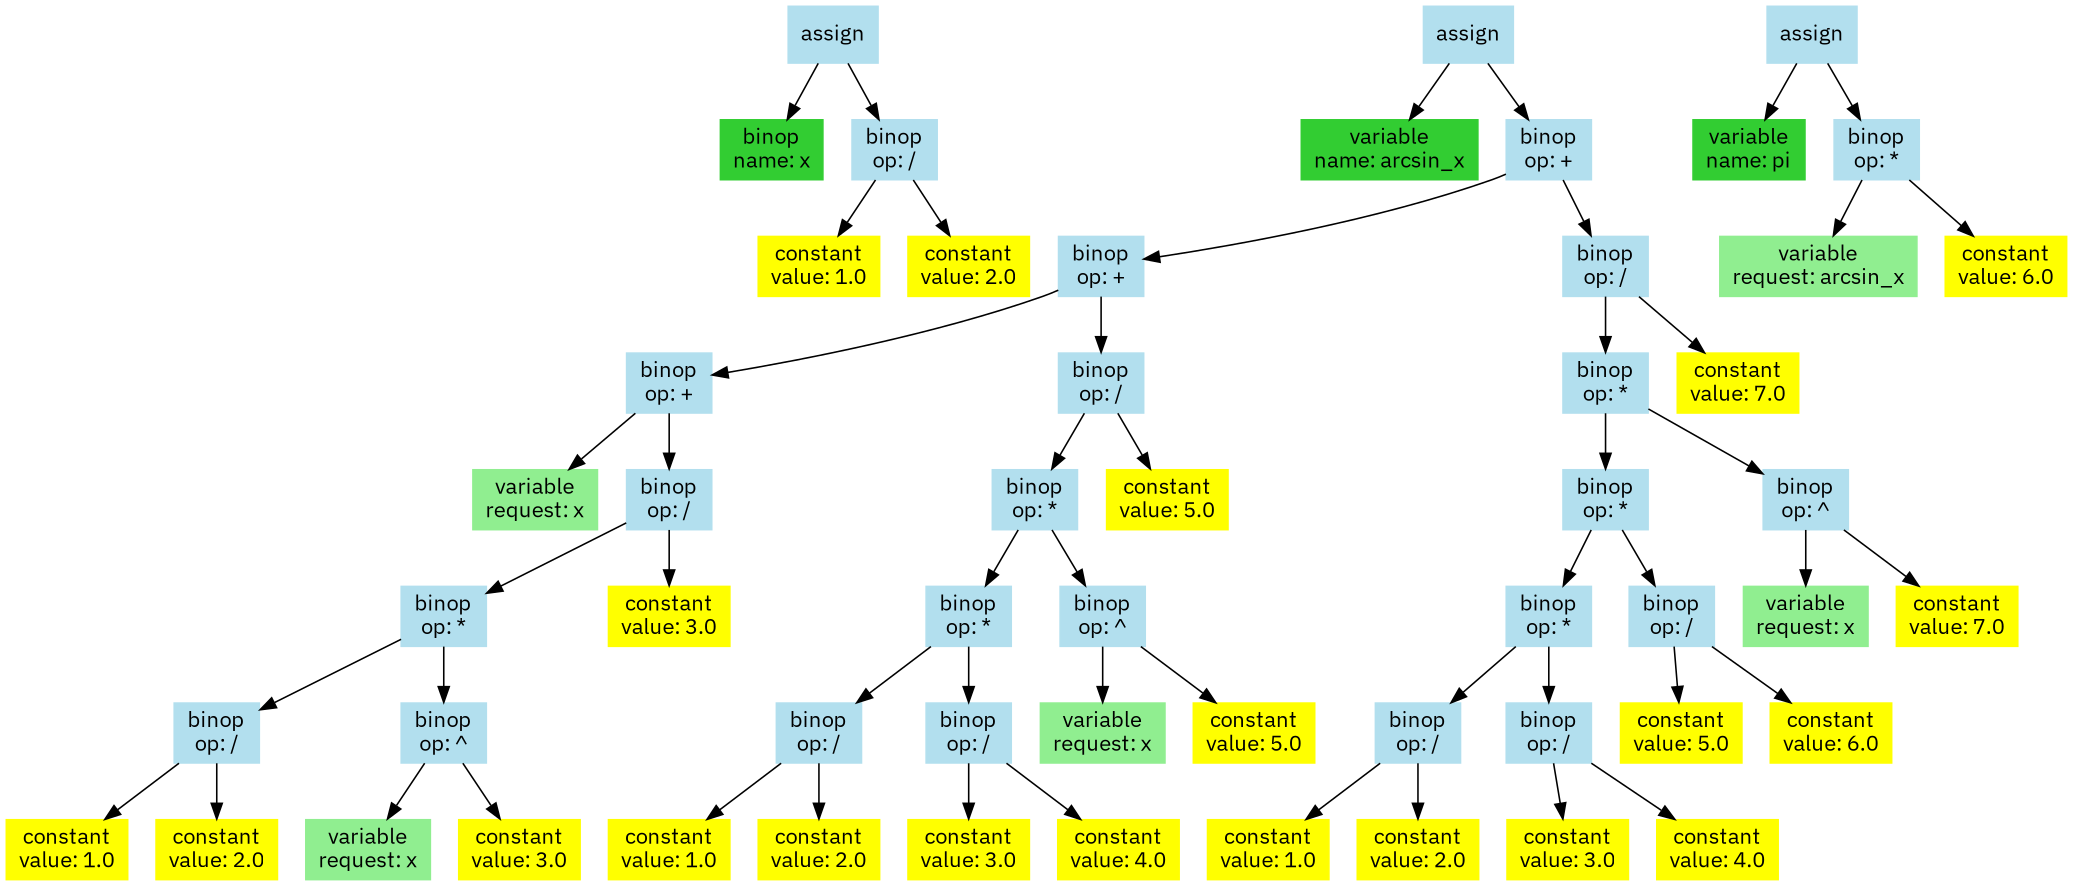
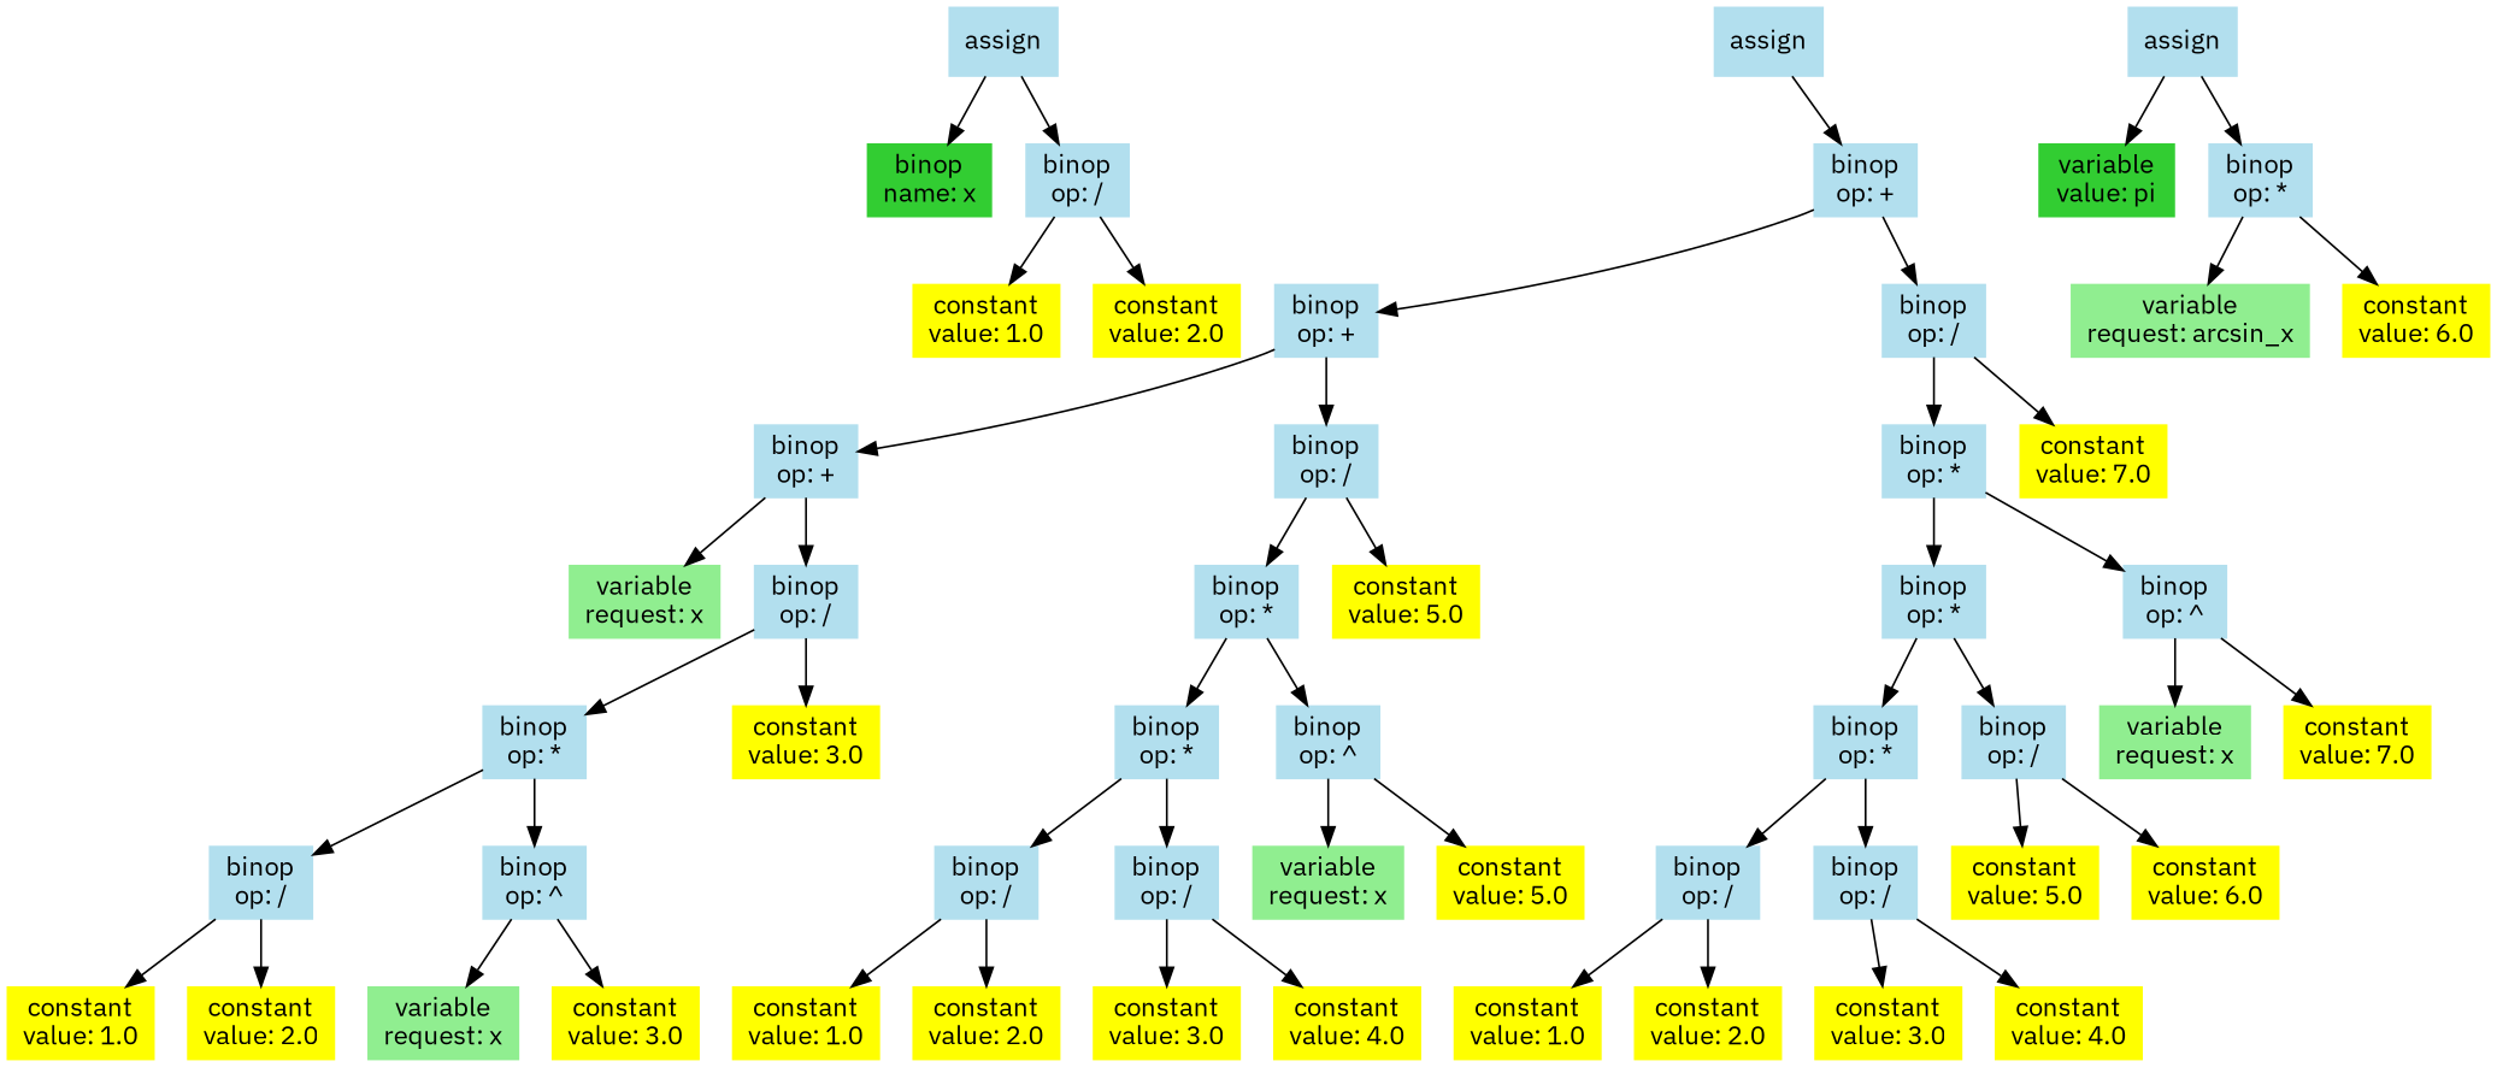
  digraph {
    fontname="IBM Plex Sans"
    node [color=lightblue2 fontname="IBM Plex Sans" shape=box style=filled]
    edge [fontname="IBM Plex Sans"]
    n1 [label=assign]
    n2 [color=limegreen label="binop\nname: x"]
    n3 [label="binop\nop: /"]
    n4 [color=yellow label="constant\nvalue: 1.0"]
    n5 [color=yellow label="constant\nvalue: 2.0"]
    n6 [label=assign]
-   n7 [color=limegreen label="variable\nname: arcsin_x"]
    n8 [label="binop\nop: +"]
    n9 [label="binop\nop: +"]
    n10 [label="binop\nop: /"]
    n11 [label="binop\nop: +"]
    n12 [label="binop\nop: /"]
    n13 [label="binop\nop: *"]
    n14 [color=yellow label="constant\nvalue: 7.0"]
    n15 [color=lightgreen label="variable\nrequest: x"]
    n16 [label="binop\nop: /"]
    n17 [label="binop\nop: *"]
    n18 [color=yellow label="constant\nvalue: 5.0"]
    n19 [label="binop\nop: *"]
    n20 [color=yellow label="constant\nvalue: 3.0"]
    n21 [label="binop\nop: /"]
    n22 [label="binop\nop: ^"]
    n23 [color=yellow label="constant\nvalue: 1.0"]
    n24 [color=yellow label="constant\nvalue: 2.0"]
    n25 [color=lightgreen label="variable\nrequest: x"]
    n26 [color=yellow label="constant\nvalue: 3.0"]
    n27 [label="binop\nop: *"]
    n28 [label="binop\nop: ^"]
    n29 [label="binop\nop: /"]
    n30 [label="binop\nop: /"]
    n31 [color=lightgreen label="variable\nrequest: x"]
    n32 [color=yellow label="constant\nvalue: 5.0"]
    n33 [color=yellow label="constant\nvalue: 1.0"]
    n34 [color=yellow label="constant\nvalue: 2.0"]
    n35 [color=yellow label="constant\nvalue: 3.0"]
    n36 [color=yellow label="constant\nvalue: 4.0"]
    n37 [label="binop\nop: *"]
    n38 [label="binop\nop: ^"]
    n39 [label="binop\nop: *"]
    n40 [label="binop\nop: /"]
    n41 [color=lightgreen label="variable\nrequest: x"]
    n42 [color=yellow label="constant\nvalue: 7.0"]
    n43 [label="binop\nop: /"]
    n44 [label="binop\nop: /"]
    n45 [color=yellow label="constant\nvalue: 5.0"]
    n46 [color=yellow label="constant\nvalue: 6.0"]
    n47 [color=yellow label="constant\nvalue: 1.0"]
    n48 [color=yellow label="constant\nvalue: 2.0"]
    n49 [color=yellow label="constant\nvalue: 3.0"]
    n50 [color=yellow label="constant\nvalue: 4.0"]
    n51 [label=assign]
-   n52 [color=limegreen label="variable\nname: pi"]
+   n52 [color=limegreen label="variable\nvalue: pi"]
    n53 [label="binop\nop: *"]
    n54 [color=lightgreen label="variable\nrequest: arcsin_x"]
    n55 [color=yellow label="constant\nvalue: 6.0"]
    n1 -> n2
    n1 -> n3
    n3 -> n4
    n3 -> n5
-   n6 -> n7
    n6 -> n8
    n8 -> n9
    n8 -> n10
    n9 -> n11
    n9 -> n12
    n10 -> n13
    n10 -> n14
    n11 -> n15
    n11 -> n16
    n12 -> n17
    n12 -> n18
    n13 -> n37
    n13 -> n38
    n16 -> n19
    n16 -> n20
    n17 -> n27
    n17 -> n28
    n19 -> n21
    n19 -> n22
    n21 -> n23
    n21 -> n24
    n22 -> n25
    n22 -> n26
    n27 -> n29
    n27 -> n30
    n28 -> n31
    n28 -> n32
    n29 -> n33
    n29 -> n34
    n30 -> n35
    n30 -> n36
    n37 -> n39
    n37 -> n40
    n38 -> n41
    n38 -> n42
    n39 -> n43
    n39 -> n44
    n40 -> n45
    n40 -> n46
    n43 -> n47
    n43 -> n48
    n44 -> n49
    n44 -> n50
    n51 -> n52
    n51 -> n53
    n53 -> n54
    n53 -> n55
  }
